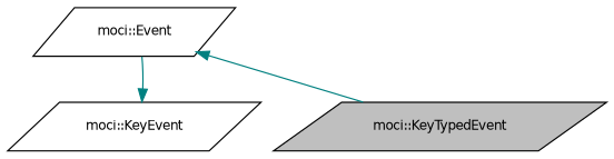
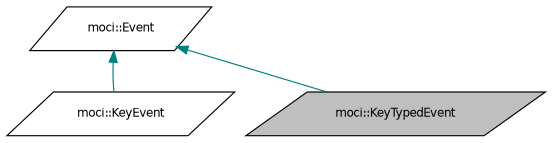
  digraph {
    node [color=black fillcolor=white fontname=Helvetica fontsize=10 shape=parallelogram style=filled]
    edge [color=teal dir=back fontname=Helvetica fontsize=10 labelfontname=Helvetica labelfontsize=10 style=solid]
    n1 [fillcolor=grey75 fontcolor=black height=0.2 label="moci::KeyTypedEvent" width=0.4]
    n2 [height=0.2 label="moci::KeyEvent" width=0.4]
    n3 [height=0.2 label="moci::Event" width=0.4]
    n3 -> n1
-   n2 -> n3
+   n3 -> n2
  }
